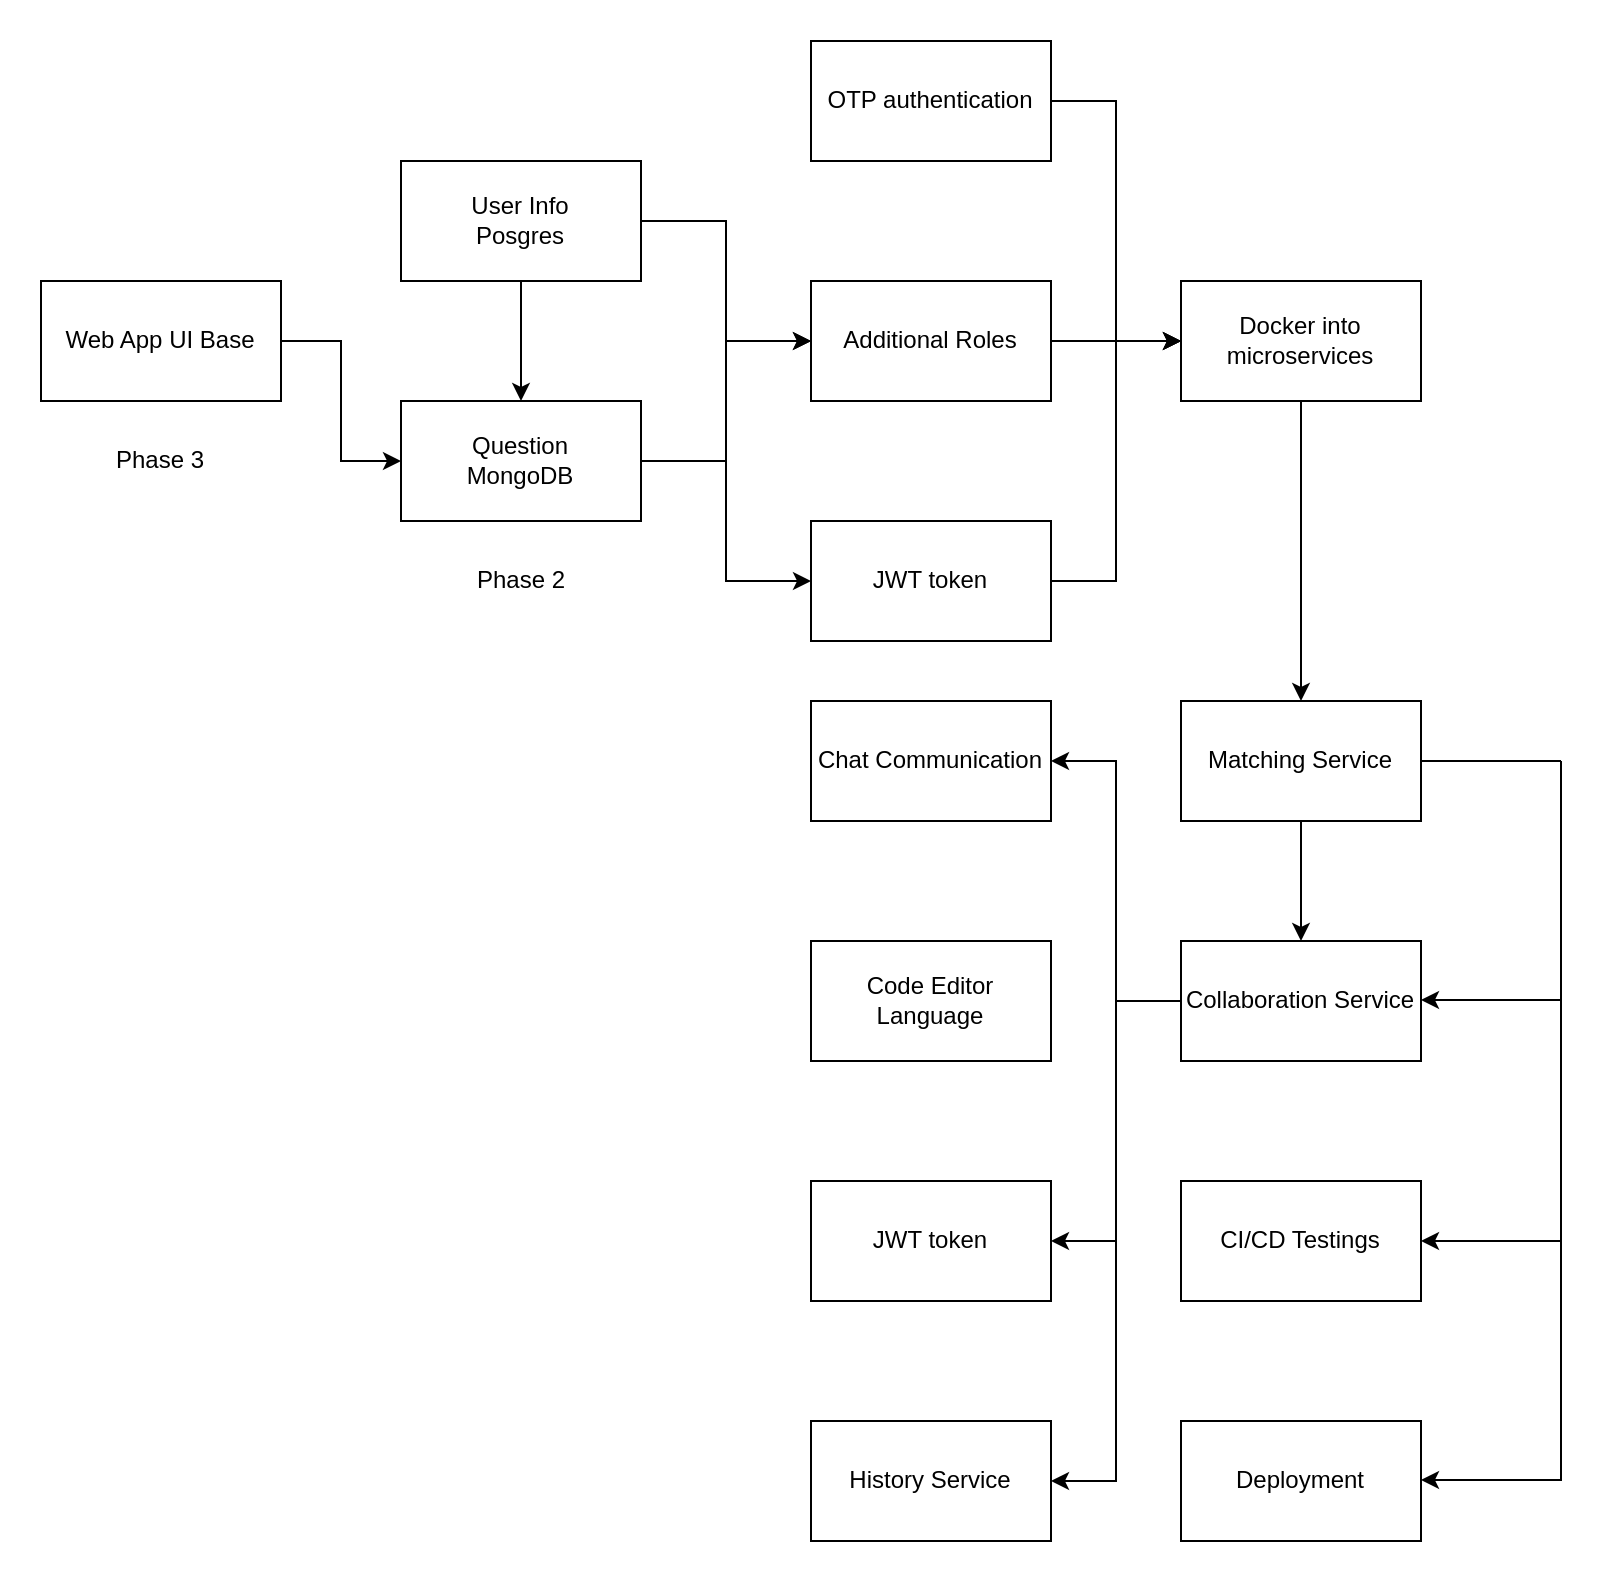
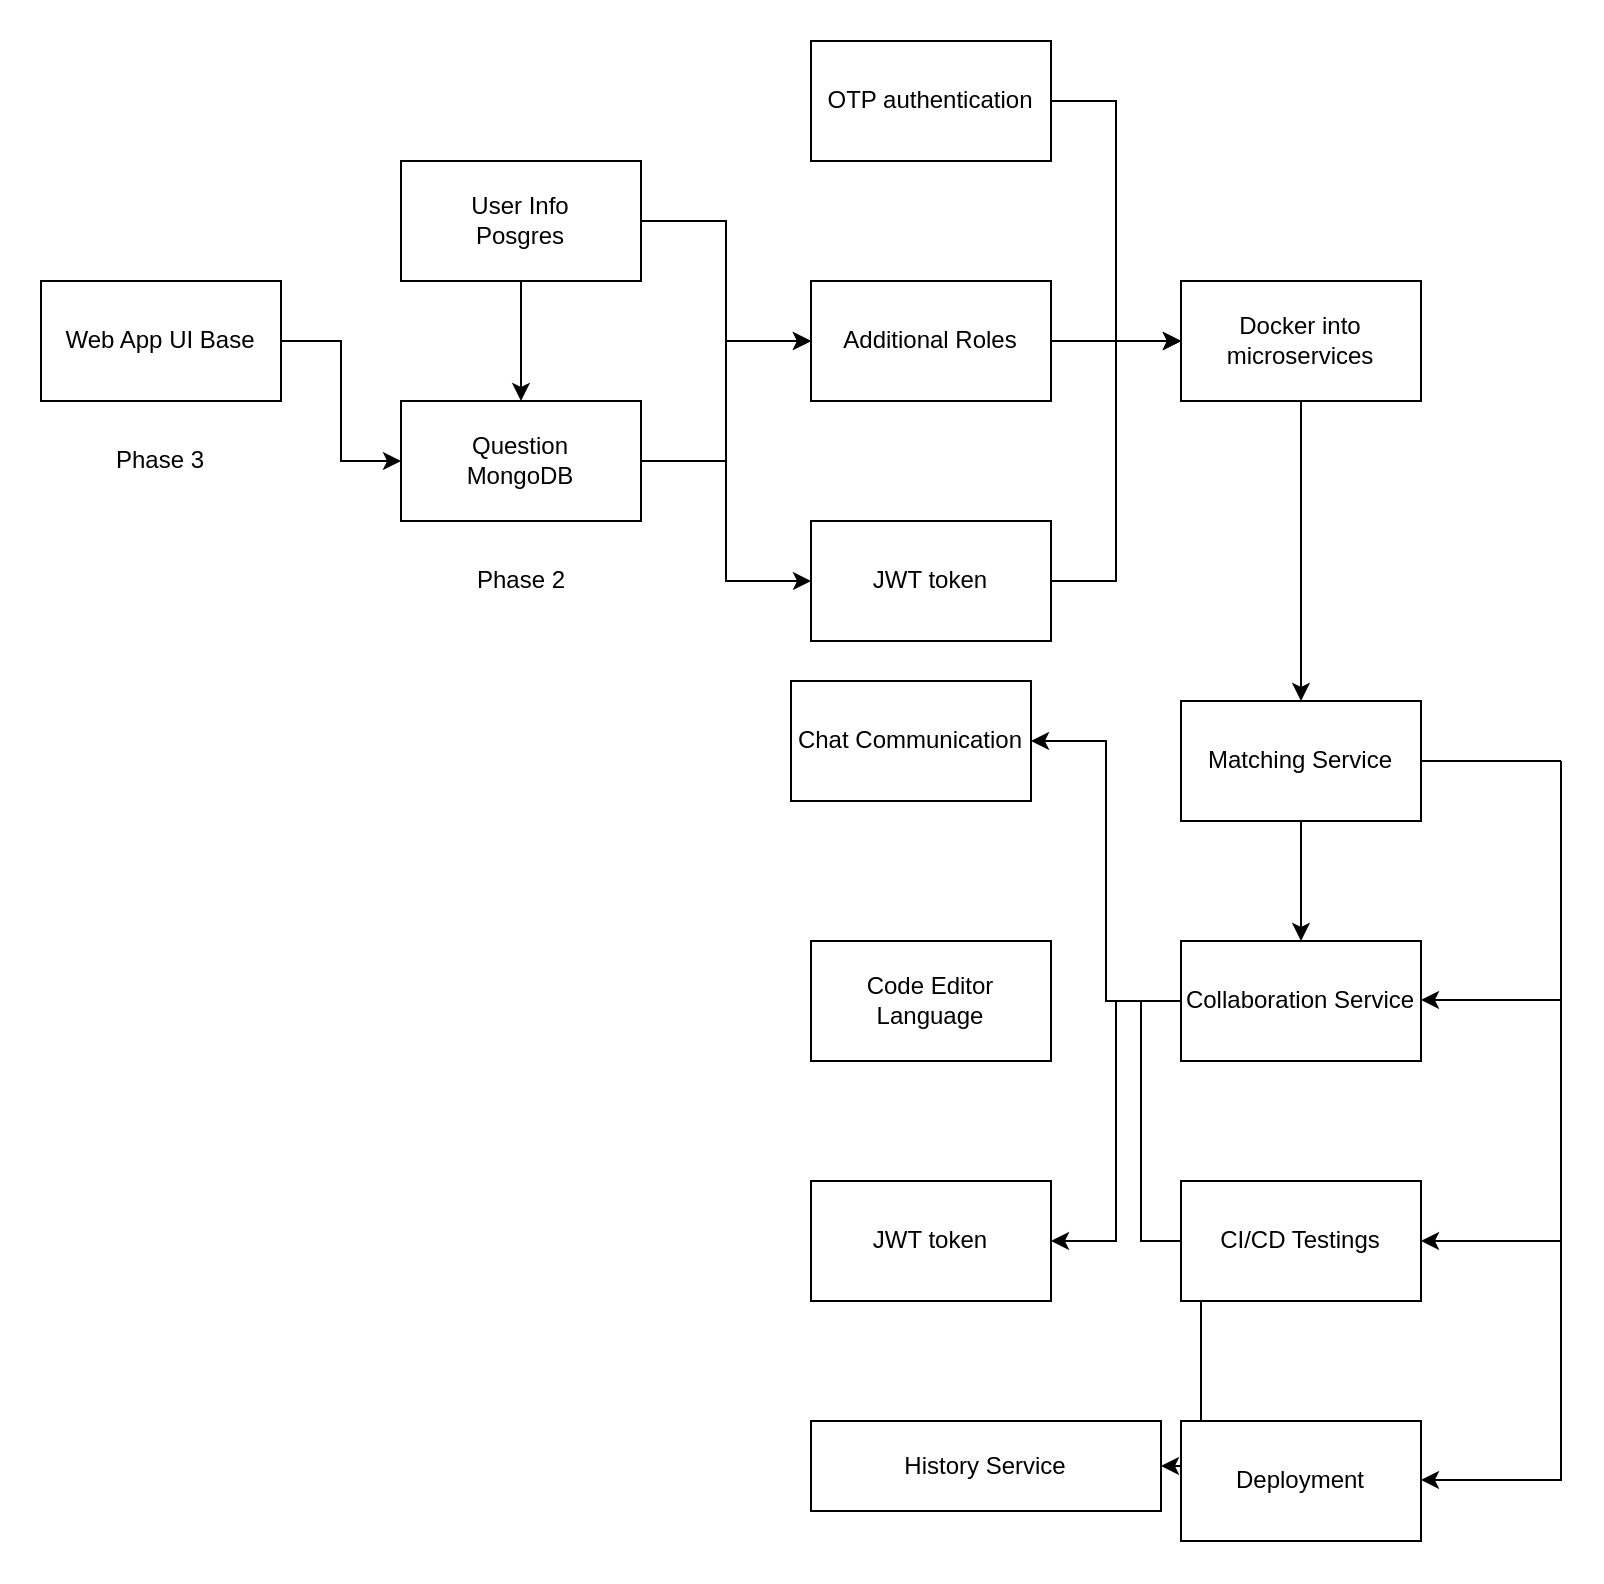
  <mxCell id="0" />
  <mxCell id="1" parent="0" />
  <mxCell id="2" style="edgeStyle=orthogonalEdgeStyle;rounded=0;orthogonalLoop=1;jettySize=auto;html=1;entryX=0;entryY=0.5;entryDx=0;entryDy=0;" edge="1" parent="1" source="3" target="9"><mxGeometry relative="1" as="geometry" /></mxCell>
  <mxCell id="3" value="Web App UI Base" style="rounded=0;whiteSpace=wrap;html=1;" vertex="1" parent="1"><mxGeometry x="20" y="140" width="120" height="60" as="geometry" /></mxCell>
  <mxCell id="4" style="edgeStyle=orthogonalEdgeStyle;rounded=0;orthogonalLoop=1;jettySize=auto;html=1;entryX=0;entryY=0.5;entryDx=0;entryDy=0;" edge="1" parent="1" source="6" target="13"><mxGeometry relative="1" as="geometry" /></mxCell>
  <mxCell id="5" style="edgeStyle=orthogonalEdgeStyle;rounded=0;orthogonalLoop=1;jettySize=auto;html=1;" edge="1" parent="1" source="6" target="9"><mxGeometry relative="1" as="geometry" /></mxCell>
  <mxCell id="6" value="User Info&lt;br&gt;Posgres" style="rounded=0;whiteSpace=wrap;html=1;" vertex="1" parent="1"><mxGeometry x="200" y="80" width="120" height="60" as="geometry" /></mxCell>
  <mxCell id="7" style="edgeStyle=orthogonalEdgeStyle;rounded=0;orthogonalLoop=1;jettySize=auto;html=1;entryX=0;entryY=0.5;entryDx=0;entryDy=0;" edge="1" parent="1" source="9" target="13"><mxGeometry relative="1" as="geometry" /></mxCell>
  <mxCell id="8" style="edgeStyle=orthogonalEdgeStyle;rounded=0;orthogonalLoop=1;jettySize=auto;html=1;entryX=0;entryY=0.5;entryDx=0;entryDy=0;" edge="1" parent="1" source="9" target="15"><mxGeometry relative="1" as="geometry" /></mxCell>
  <mxCell id="9" value="Question&lt;br&gt;MongoDB" style="rounded=0;whiteSpace=wrap;html=1;" vertex="1" parent="1"><mxGeometry x="200" y="200" width="120" height="60" as="geometry" /></mxCell>
  <mxCell id="10" style="edgeStyle=orthogonalEdgeStyle;rounded=0;orthogonalLoop=1;jettySize=auto;html=1;entryX=0;entryY=0.5;entryDx=0;entryDy=0;" edge="1" parent="1" source="11" target="19"><mxGeometry relative="1" as="geometry" /></mxCell>
  <mxCell id="11" value="OTP authentication" style="rounded=0;whiteSpace=wrap;html=1;" vertex="1" parent="1"><mxGeometry x="405" y="20" width="120" height="60" as="geometry" /></mxCell>
  <mxCell id="12" style="edgeStyle=orthogonalEdgeStyle;rounded=0;orthogonalLoop=1;jettySize=auto;html=1;" edge="1" parent="1" source="13"><mxGeometry relative="1" as="geometry"><mxPoint x="590" y="170" as="targetPoint" /></mxGeometry></mxCell>
  <mxCell id="13" value="Additional Roles" style="rounded=0;whiteSpace=wrap;html=1;" vertex="1" parent="1"><mxGeometry x="405" y="140" width="120" height="60" as="geometry" /></mxCell>
  <mxCell id="14" style="edgeStyle=orthogonalEdgeStyle;rounded=0;orthogonalLoop=1;jettySize=auto;html=1;entryX=0;entryY=0.5;entryDx=0;entryDy=0;" edge="1" parent="1" source="15" target="19"><mxGeometry relative="1" as="geometry" /></mxCell>
  <mxCell id="15" value="JWT token" style="rounded=0;whiteSpace=wrap;html=1;" vertex="1" parent="1"><mxGeometry x="405" y="260" width="120" height="60" as="geometry" /></mxCell>
  <mxCell id="16" value="Phase 3" style="text;html=1;strokeColor=none;fillColor=none;align=center;verticalAlign=middle;whiteSpace=wrap;rounded=0;" vertex="1" parent="1"><mxGeometry x="50" y="215" width="60" height="30" as="geometry" /></mxCell>
  <mxCell id="17" value="Phase 2" style="text;html=1;align=center;verticalAlign=middle;resizable=0;points=[];autosize=1;strokeColor=none;fillColor=none;" vertex="1" parent="1"><mxGeometry x="225" y="275" width="70" height="30" as="geometry" /></mxCell>
  <mxCell id="18" style="edgeStyle=orthogonalEdgeStyle;rounded=0;orthogonalLoop=1;jettySize=auto;html=1;" edge="1" parent="1" source="19" target="24"><mxGeometry relative="1" as="geometry" /></mxCell>
  <mxCell id="19" value="Docker into microservices" style="rounded=0;whiteSpace=wrap;html=1;" vertex="1" parent="1"><mxGeometry x="590" y="140" width="120" height="60" as="geometry" /></mxCell>
- <mxCell id="20" value="Chat Communication" style="rounded=0;whiteSpace=wrap;html=1;" vertex="1" parent="1"><mxGeometry x="405" y="350" width="120" height="60" as="geometry" /></mxCell>
+ <mxCell id="20" value="Chat Communication" style="rounded=0;whiteSpace=wrap;html=1;" vertex="1" parent="1"><mxGeometry x="395" y="340" width="120" height="60" as="geometry" /></mxCell>
  <mxCell id="21" value="Code Editor Language" style="rounded=0;whiteSpace=wrap;html=1;" vertex="1" parent="1"><mxGeometry x="405" y="470" width="120" height="60" as="geometry" /></mxCell>
  <mxCell id="22" value="JWT token" style="rounded=0;whiteSpace=wrap;html=1;" vertex="1" parent="1"><mxGeometry x="405" y="590" width="120" height="60" as="geometry" /></mxCell>
  <mxCell id="23" style="edgeStyle=orthogonalEdgeStyle;rounded=0;orthogonalLoop=1;jettySize=auto;html=1;entryX=0.5;entryY=0;entryDx=0;entryDy=0;" edge="1" parent="1" source="24" target="28"><mxGeometry relative="1" as="geometry" /></mxCell>
  <mxCell id="24" value="Matching Service" style="rounded=0;whiteSpace=wrap;html=1;" vertex="1" parent="1"><mxGeometry x="590" y="350" width="120" height="60" as="geometry" /></mxCell>
  <mxCell id="25" style="edgeStyle=orthogonalEdgeStyle;rounded=0;orthogonalLoop=1;jettySize=auto;html=1;entryX=1;entryY=0.5;entryDx=0;entryDy=0;" edge="1" parent="1" source="28" target="20"><mxGeometry relative="1" as="geometry" /></mxCell>
  <mxCell id="26" style="edgeStyle=orthogonalEdgeStyle;rounded=0;orthogonalLoop=1;jettySize=auto;html=1;entryX=1;entryY=0.5;entryDx=0;entryDy=0;" edge="1" parent="1" source="28" target="22"><mxGeometry relative="1" as="geometry" /></mxCell>
  <mxCell id="27" style="edgeStyle=orthogonalEdgeStyle;rounded=0;orthogonalLoop=1;jettySize=auto;html=1;entryX=1;entryY=0.5;entryDx=0;entryDy=0;" edge="1" parent="1" source="28" target="29"><mxGeometry relative="1" as="geometry" /></mxCell>
  <mxCell id="28" value="Collaboration Service" style="rounded=0;whiteSpace=wrap;html=1;" vertex="1" parent="1"><mxGeometry x="590" y="470" width="120" height="60" as="geometry" /></mxCell>
- <mxCell id="29" value="History Service" style="rounded=0;whiteSpace=wrap;html=1;" vertex="1" parent="1"><mxGeometry x="405" y="710" width="120" height="60" as="geometry" /></mxCell>
+ <mxCell id="29" value="History Service" style="rounded=0;whiteSpace=wrap;html=1;" vertex="1" parent="1"><mxGeometry x="405" y="710" width="175" height="45" as="geometry" /></mxCell>
  <mxCell id="30" value="CI/CD Testings" style="rounded=0;whiteSpace=wrap;html=1;" vertex="1" parent="1"><mxGeometry x="590" y="590" width="120" height="60" as="geometry" /></mxCell>
  <mxCell id="31" value="Deployment" style="rounded=0;whiteSpace=wrap;html=1;" vertex="1" parent="1"><mxGeometry x="590" y="710" width="120" height="60" as="geometry" /></mxCell>
  <mxCell id="32" value="" style="endArrow=none;html=1;rounded=0;exitX=1;exitY=0.5;exitDx=0;exitDy=0;" edge="1" parent="1" source="24"><mxGeometry width="50" height="50" relative="1" as="geometry"><mxPoint x="380" y="640" as="sourcePoint" /><mxPoint x="780" y="380" as="targetPoint" /></mxGeometry></mxCell>
  <mxCell id="33" value="" style="endArrow=none;html=1;rounded=0;" edge="1" parent="1"><mxGeometry width="50" height="50" relative="1" as="geometry"><mxPoint x="780" y="380" as="sourcePoint" /><mxPoint x="780" y="740" as="targetPoint" /></mxGeometry></mxCell>
  <mxCell id="34" value="" style="endArrow=classic;html=1;rounded=0;" edge="1" parent="1"><mxGeometry width="50" height="50" relative="1" as="geometry"><mxPoint x="780" y="620" as="sourcePoint" /><mxPoint x="710" y="620" as="targetPoint" /></mxGeometry></mxCell>
  <mxCell id="35" value="" style="endArrow=classic;html=1;rounded=0;" edge="1" parent="1"><mxGeometry width="50" height="50" relative="1" as="geometry"><mxPoint x="780" y="739.5" as="sourcePoint" /><mxPoint x="710" y="739.5" as="targetPoint" /></mxGeometry></mxCell>
  <mxCell id="36" value="" style="endArrow=classic;html=1;rounded=0;" edge="1" parent="1"><mxGeometry width="50" height="50" relative="1" as="geometry"><mxPoint x="780" y="499.5" as="sourcePoint" /><mxPoint x="710" y="499.5" as="targetPoint" /></mxGeometry></mxCell>
